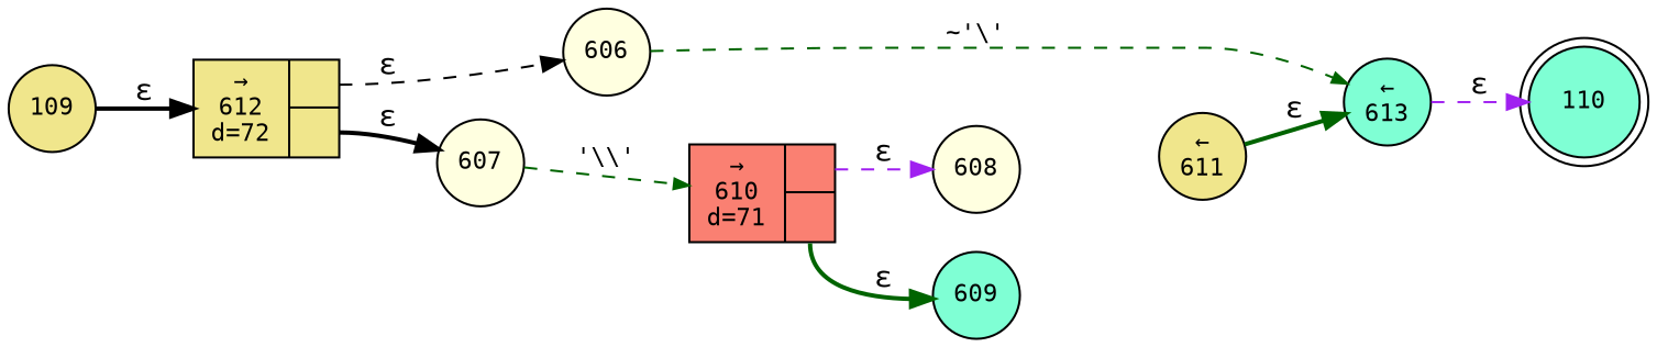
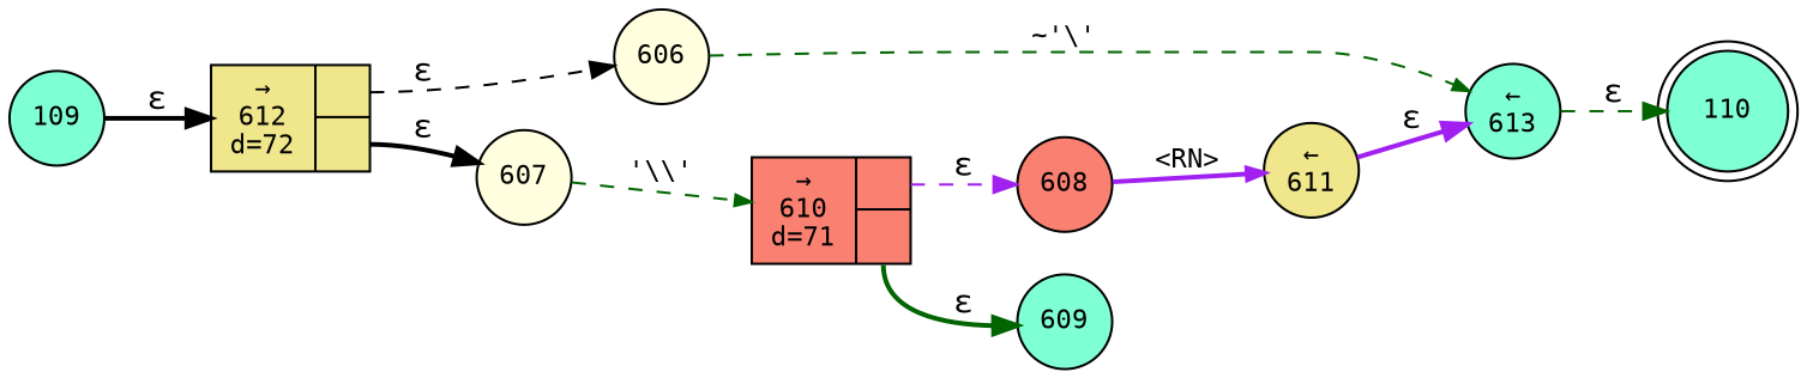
  digraph {
    fontname="DejaVu Sans Mono"
    rankdir=LR
    node [fillcolor=aquamarine fixedsize=true fontname="DejaVu Sans Mono" fontsize=11 shape=circle style=filled peripheries=1]
    edge [color=darkgreen fontname="DejaVu Sans Mono" style=bold]
    n1 [label=110 shape=doublecircle width=.6 peripheries=""]
-   n2 [fillcolor=lightyellow label=608 width=.55]
+   n2 [fillcolor=salmon label=608 width=.55]
    n3 [fillcolor=khaki label="&larr;\n611" width=.55]
    n4 [label="&larr;\n613" width=.55]
    n5 [label=609 width=.55]
    n6 [fillcolor=salmon fixedsize=false label="{&rarr;\n610\nd=71|{<p0>|<p1>}}" shape=record]
    n7 [fillcolor=khaki fixedsize=false label="{&rarr;\n612\nd=72|{<p0>|<p1>}}" shape=record]
    n8 [fillcolor=lightyellow label=606 width=.55]
    n9 [fillcolor=lightyellow label=607 width=.55]
-   n10 [fillcolor=khaki label=109 width=.55]
-   n3 -> n4 [label="&epsilon;"]
-   n4 -> n1 [color=purple label="&epsilon;" style=dashed]
+   n10 [label=109 width=.55]
+   n2 -> n3 [arrowhead=normal arrowsize=.7 color=purple fontsize=11 label="<RN>"]
+   n3 -> n4 [color=purple label="&epsilon;"]
+   n4 -> n1 [label="&epsilon;" style=dashed]
    n6 -> n2 [color=purple label="&epsilon;" style=dashed tailport=p0]
    n6 -> n5 [label="&epsilon;" tailport=p1]
    n7 -> n8 [color=black label="&epsilon;" style=dashed tailport=p0]
    n7 -> n9 [color=black label="&epsilon;" tailport=p1]
    n8 -> n4 [arrowhead=normal arrowsize=.7 fontsize=11 label="~'\\'" style=dashed]
    n9 -> n6 [arrowhead=normal arrowsize=.7 fontsize=11 label="'\\\\'" style=dashed]
    n10 -> n7 [color=black label="&epsilon;"]
  }
